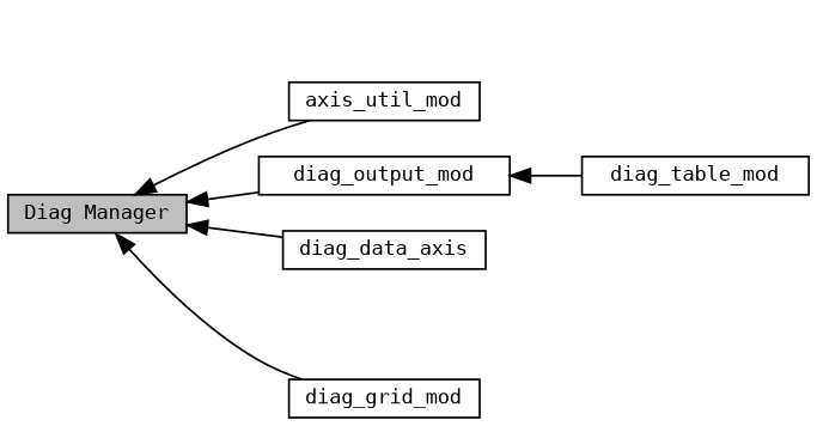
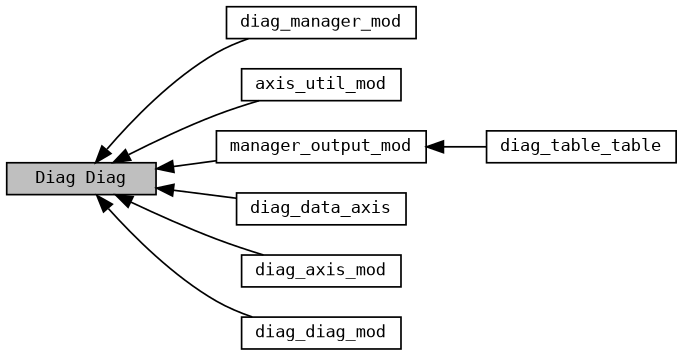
  digraph {
    fontname="DejaVu Sans Mono"
    rankdir=LR
    node [color=black fillcolor=white fontname="DejaVu Sans Mono" fontsize=10 shape=box style=filled]
    edge [dir=back fontname="DejaVu Sans Mono" fontsize=10 labelfontname=Helvetica labelfontsize=10 shape=plaintext style=solid]
+   n1 [height=0.2 label=diag_manager_mod width=0.4]
    n2 [height=0.2 label=axis_util_mod width=0.4]
-   n3 [height=0.2 label=diag_output_mod width=0.4]
-   n4 [height=0.2 label=diag_table_mod width=0.4]
-   n5 [fillcolor=grey75 fontcolor=black height=0.2 label="Diag Manager" width=0.4]
+   n3 [height=0.2 label=manager_output_mod width=0.4]
+   n4 [height=0.2 label=diag_table_table width=0.4]
+   n5 [fillcolor=grey75 fontcolor=black height=0.2 label="Diag Diag" width=0.4]
    n6 [height=0.2 label=diag_data_axis width=0.4]
-   n8 [height=0.2 label=diag_grid_mod width=0.4]
+   n7 [height=0.2 label=diag_axis_mod width=0.4]
+   n8 [height=0.2 label=diag_diag_mod width=0.4]
    n3 -> n4
+   n5 -> n1
    n5 -> n2
    n5 -> n3
    n5 -> n6
+   n5 -> n7
    n5 -> n8
  }
